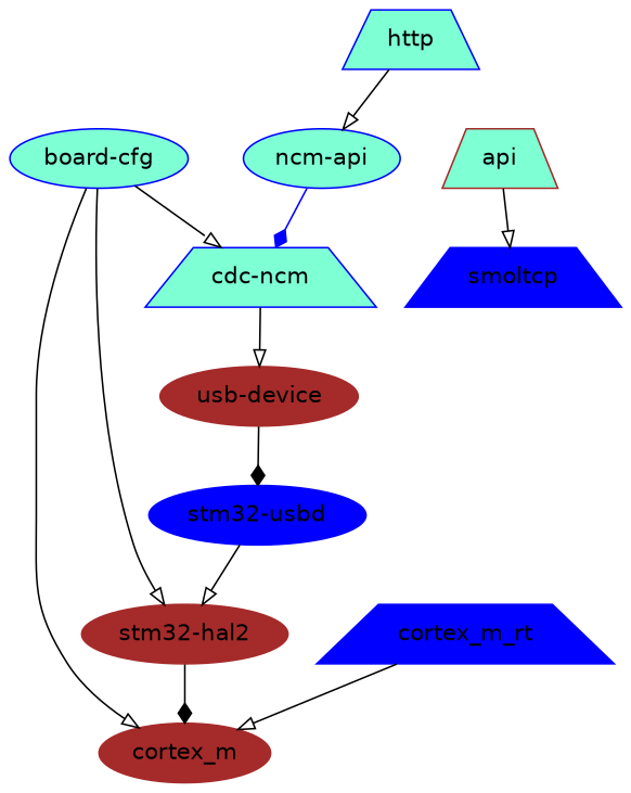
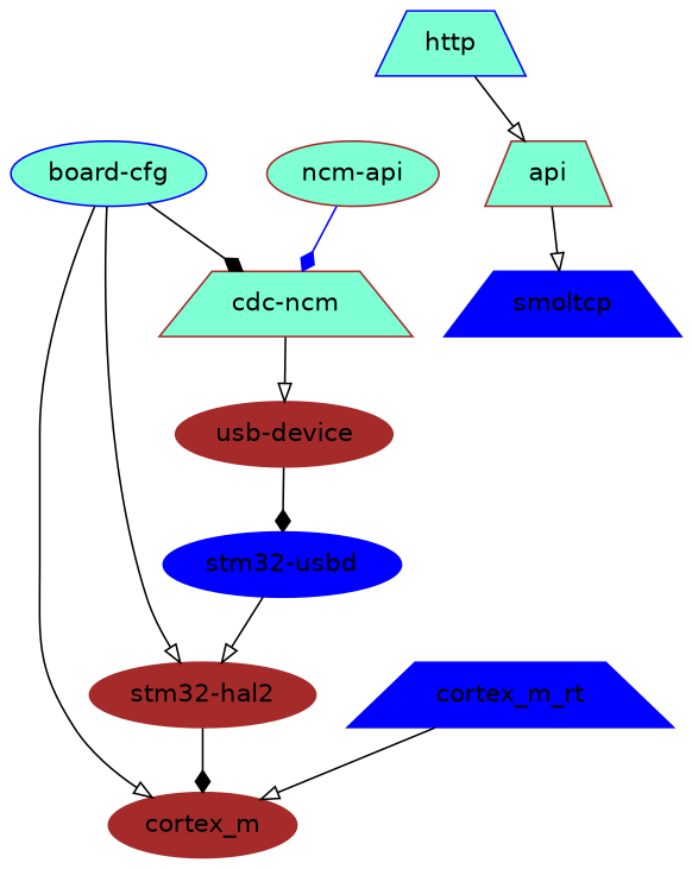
  digraph {
    fontname="DejaVu Sans"
    rankdir=TB
    node [color=blue fontname="DejaVu Sans" shape=ellipse style=filled]
    edge [arrowhead=onormal fontname="DejaVu Sans"]
    n1 [color=brown label="stm32-hal2"]
    cortex_m [color=brown]
    smoltcp [shape=trapezium]
    n4 [label="stm32-usbd"]
    n5 [color=brown label="usb-device"]
-   n6 [fillcolor=aquamarine label="cdc-ncm" shape=trapezium]
-   n7 [fillcolor=aquamarine label="ncm-api"]
+   n6 [color=brown fillcolor=aquamarine label="cdc-ncm" shape=trapezium]
+   n7 [color=brown fillcolor=aquamarine label="ncm-api"]
    n8 [fillcolor=aquamarine label="board-cfg"]
    n9 [color=brown fillcolor=aquamarine label=api shape=trapezium]
    http [fillcolor=aquamarine shape=trapezium]
    cortex_m_rt [shape=trapezium]
    n1 -> cortex_m [arrowhead=diamond]
    n4 -> n1
    n5 -> n4 [arrowhead=diamond]
    n6 -> n5
    n7 -> n6 [arrowhead=diamond color=blue]
    n8 -> n1
    n8 -> cortex_m
-   n8 -> n6
+   n8 -> n6 [arrowhead=diamond]
    n9 -> smoltcp
-   http -> n7
+   http -> n9
    cortex_m_rt -> cortex_m
  }
